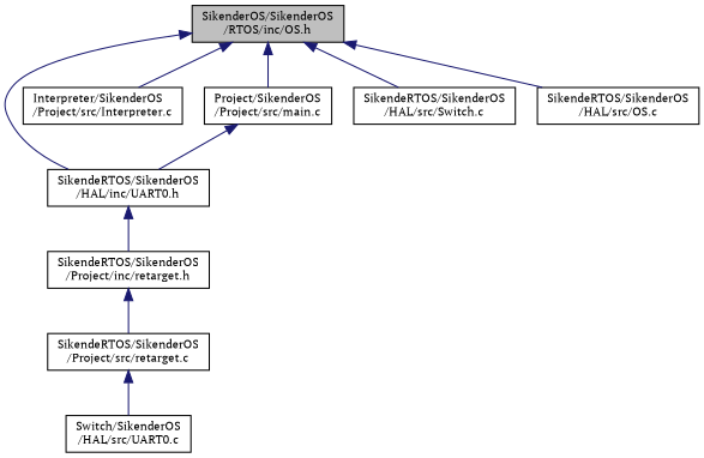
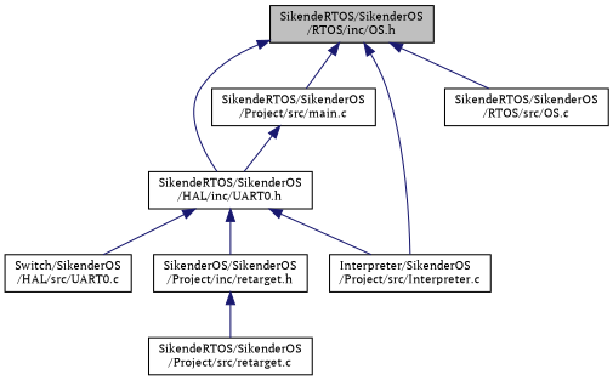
  digraph {
    fontname="PT Serif"
    node [color=black fillcolor=white fontname="PT Serif" fontsize=10 shape=record style=filled]
    edge [color=midnightblue dir=back fontname="PT Serif" fontsize=10 labelfontname=Helvetica labelfontsize=10 style=solid]
-   n1 [fillcolor=grey75 fontcolor=black height=0.2 label="SikenderOS/SikenderOS\l/RTOS/inc/OS.h" width=0.4]
+   n1 [fillcolor=grey75 fontcolor=black height=0.2 label="SikendeRTOS/SikenderOS\l/RTOS/inc/OS.h" width=0.4]
    n2 [height=0.2 label="SikendeRTOS/SikenderOS\l/HAL/inc/UART0.h" width=0.4]
    n3 [height=0.2 label="Interpreter/SikenderOS\l/Project/src/Interpreter.c" width=0.4]
-   n4 [height=0.2 label="Project/SikenderOS\l/Project/src/main.c" width=0.4]
-   n5 [height=0.2 label="SikendeRTOS/SikenderOS\l/HAL/src/Switch.c" width=0.4]
-   n6 [height=0.2 label="SikendeRTOS/SikenderOS\l/HAL/src/OS.c" width=0.4]
+   n4 [height=0.2 label="SikendeRTOS/SikenderOS\l/Project/src/main.c" width=0.4]
+   n6 [height=0.2 label="SikendeRTOS/SikenderOS\l/RTOS/src/OS.c" width=0.4]
    n7 [height=0.2 label="Switch/SikenderOS\l/HAL/src/UART0.c" width=0.4]
-   n8 [height=0.2 label="SikendeRTOS/SikenderOS\l/Project/inc/retarget.h" width=0.4]
+   n8 [height=0.2 label="SikenderOS/SikenderOS\l/Project/inc/retarget.h" width=0.4]
    n9 [height=0.2 label="SikendeRTOS/SikenderOS\l/Project/src/retarget.c" width=0.4]
    n1 -> n2
    n1 -> n3
    n1 -> n4
-   n1 -> n5
    n1 -> n6
-   n9 -> n7
+   n2 -> n3
+   n2 -> n7
    n2 -> n8
    n4 -> n2
    n8 -> n9
  }
